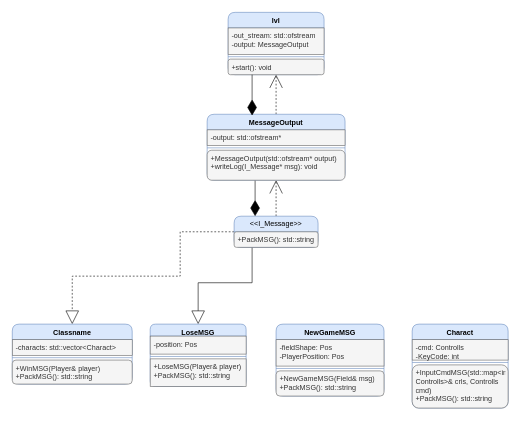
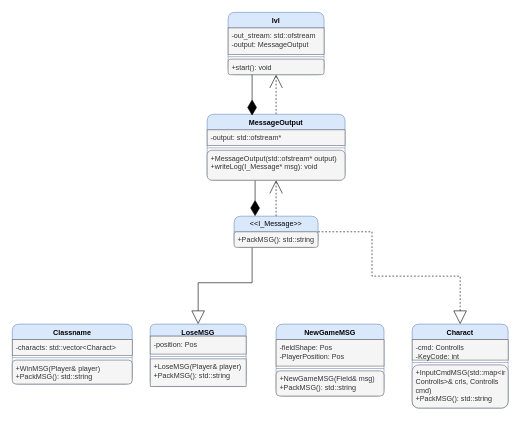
  <mxCell id="0" />
  <mxCell id="1" parent="0" />
- <mxCell id="2" style="edgeStyle=orthogonalEdgeStyle;rounded=0;orthogonalLoop=1;jettySize=auto;html=1;entryX=0.5;entryY=0;entryDx=0;entryDy=0;dashed=1;endArrow=block;endFill=0;endSize=20;" edge="1" parent="1" source="6" target="14"><mxGeometry relative="1" as="geometry"><Array as="points"><mxPoint x="300" y="386" /><mxPoint x="300" y="460" /><mxPoint x="120" y="460" /></Array></mxGeometry></mxCell>
  <mxCell id="3" style="edgeStyle=orthogonalEdgeStyle;rounded=0;orthogonalLoop=1;jettySize=auto;html=1;entryX=0.5;entryY=0;entryDx=0;entryDy=0;dashed=0;endArrow=block;endFill=0;endSize=20;" edge="1" parent="1" source="6" target="18"><mxGeometry relative="1" as="geometry"><Array as="points"><mxPoint x="420" y="471" /><mxPoint x="330" y="471" /></Array></mxGeometry></mxCell>
+ <mxCell id="4" style="edgeStyle=orthogonalEdgeStyle;rounded=0;orthogonalLoop=1;jettySize=auto;html=1;entryX=0.5;entryY=0;entryDx=0;entryDy=0;dashed=1;endArrow=block;endFill=0;endSize=20;" edge="1" parent="1" source="6" target="26"><mxGeometry relative="1" as="geometry"><Array as="points"><mxPoint x="620" y="386" /><mxPoint x="620" y="460" /><mxPoint x="767" y="460" /></Array></mxGeometry></mxCell>
  <mxCell id="5" style="edgeStyle=orthogonalEdgeStyle;rounded=0;orthogonalLoop=1;jettySize=auto;html=1;dashed=1;endArrow=open;endFill=0;endSize=20;" edge="1" parent="1" source="6" target="10"><mxGeometry relative="1" as="geometry" /></mxCell>
  <mxCell id="6" value="&amp;lt;&amp;lt;I_Message&amp;gt;&amp;gt;" style="swimlane;fontStyle=0;childLayout=stackLayout;horizontal=1;startSize=26;fillColor=#dae8fc;horizontalStack=0;resizeParent=1;resizeParentMax=0;resizeLast=0;collapsible=1;marginBottom=0;whiteSpace=wrap;html=1;strokeColor=#6c8ebf;rounded=1;" vertex="1" parent="1"><mxGeometry x="390" y="360" width="140" height="52" as="geometry" /></mxCell>
  <mxCell id="7" value="+PackMSG(): std::string" style="text;strokeColor=#666666;fillColor=#f5f5f5;align=left;verticalAlign=top;spacingLeft=4;spacingRight=4;overflow=hidden;rotatable=0;points=[[0,0.5],[1,0.5]];portConstraint=eastwest;whiteSpace=wrap;html=1;fontColor=#333333;rounded=1;" vertex="1" parent="6"><mxGeometry y="26" width="140" height="26" as="geometry" /></mxCell>
  <mxCell id="8" style="edgeStyle=orthogonalEdgeStyle;rounded=0;orthogonalLoop=1;jettySize=auto;html=1;entryX=0.25;entryY=0;entryDx=0;entryDy=0;endArrow=diamondThin;endFill=1;endSize=24;" edge="1" parent="1" source="10" target="6"><mxGeometry relative="1" as="geometry"><Array as="points"><mxPoint x="425" y="240" /><mxPoint x="425" y="240" /></Array></mxGeometry></mxCell>
  <mxCell id="9" style="edgeStyle=orthogonalEdgeStyle;rounded=0;orthogonalLoop=1;jettySize=auto;html=1;entryX=0.5;entryY=1;entryDx=0;entryDy=0;dashed=1;endArrow=open;endFill=0;endSize=20;" edge="1" parent="1" source="10" target="30"><mxGeometry relative="1" as="geometry" /></mxCell>
  <mxCell id="10" value="MessageOutput" style="swimlane;fontStyle=1;align=center;verticalAlign=top;childLayout=stackLayout;horizontal=1;startSize=26;horizontalStack=0;resizeParent=1;resizeParentMax=0;resizeLast=0;collapsible=1;marginBottom=0;whiteSpace=wrap;html=1;fillColor=#dae8fc;strokeColor=#6c8ebf;rounded=1;" vertex="1" parent="1"><mxGeometry x="345" y="190" width="230" height="110" as="geometry" /></mxCell>
  <mxCell id="11" value="-output: std::ofstream*" style="text;strokeColor=#666666;fillColor=#f5f5f5;align=left;verticalAlign=top;spacingLeft=4;spacingRight=4;overflow=hidden;rotatable=0;points=[[0,0.5],[1,0.5]];portConstraint=eastwest;whiteSpace=wrap;html=1;fontColor=#333333;" vertex="1" parent="10"><mxGeometry y="26" width="230" height="26" as="geometry" /></mxCell>
  <mxCell id="12" value="" style="line;strokeWidth=1;fillColor=none;align=left;verticalAlign=middle;spacingTop=-1;spacingLeft=3;spacingRight=3;rotatable=0;labelPosition=right;points=[];portConstraint=eastwest;strokeColor=inherit;" vertex="1" parent="10"><mxGeometry y="52" width="230" height="8" as="geometry" /></mxCell>
  <mxCell id="13" value="&lt;div&gt;+MessageOutput(std::ofstream* output) +&lt;span style=&quot;background-color: initial;&quot;&gt;writeLog(I_Message* msg): void&lt;/span&gt;&lt;/div&gt;" style="text;strokeColor=#666666;fillColor=#f5f5f5;align=left;verticalAlign=top;spacingLeft=4;spacingRight=4;overflow=hidden;rotatable=0;points=[[0,0.5],[1,0.5]];portConstraint=eastwest;whiteSpace=wrap;html=1;fontColor=#333333;rounded=1;" vertex="1" parent="10"><mxGeometry y="60" width="230" height="50" as="geometry" /></mxCell>
  <mxCell id="14" value="Classname" style="swimlane;fontStyle=1;align=center;verticalAlign=top;childLayout=stackLayout;horizontal=1;startSize=26;horizontalStack=0;resizeParent=1;resizeParentMax=0;resizeLast=0;collapsible=1;marginBottom=0;whiteSpace=wrap;html=1;fillColor=#dae8fc;strokeColor=#6c8ebf;rounded=1;" vertex="1" parent="1"><mxGeometry y="540" width="200" height="100" as="geometry" x="20" /></mxCell>
  <mxCell id="15" value="-characts: std::vector&amp;lt;Charact&amp;gt;&amp;nbsp;" style="text;strokeColor=#666666;fillColor=#f5f5f5;align=left;verticalAlign=top;spacingLeft=4;spacingRight=4;overflow=hidden;rotatable=0;points=[[0,0.5],[1,0.5]];portConstraint=eastwest;whiteSpace=wrap;html=1;fontColor=#333333;" vertex="1" parent="14"><mxGeometry y="26" width="200" height="26" as="geometry" /></mxCell>
  <mxCell id="16" value="" style="line;strokeWidth=1;fillColor=none;align=left;verticalAlign=middle;spacingTop=-1;spacingLeft=3;spacingRight=3;rotatable=0;labelPosition=right;points=[];portConstraint=eastwest;strokeColor=inherit;" vertex="1" parent="14"><mxGeometry y="52" width="200" height="8" as="geometry" /></mxCell>
  <mxCell id="17" value="+WinMSG(Player&amp;amp; player)&lt;br&gt;+PackMSG(): std::string" style="text;strokeColor=#666666;fillColor=#f5f5f5;align=left;verticalAlign=top;spacingLeft=4;spacingRight=4;overflow=hidden;rotatable=0;points=[[0,0.5],[1,0.5]];portConstraint=eastwest;whiteSpace=wrap;html=1;fontColor=#333333;rounded=1;" vertex="1" parent="14"><mxGeometry y="60" width="200" height="40" as="geometry" /></mxCell>
  <mxCell id="18" value="LoseMSG" style="swimlane;fontStyle=1;align=center;verticalAlign=top;childLayout=stackLayout;horizontal=1;startSize=20;horizontalStack=0;resizeParent=1;resizeParentMax=0;resizeLast=0;collapsible=1;marginBottom=0;whiteSpace=wrap;html=1;fillColor=#dae8fc;strokeColor=#6c8ebf;rounded=1;" vertex="1" parent="1"><mxGeometry x="250" y="540" width="160" height="104" as="geometry" /></mxCell>
  <mxCell id="19" value="-position: Pos" style="text;strokeColor=#666666;fillColor=#f5f5f5;align=left;verticalAlign=top;spacingLeft=4;spacingRight=4;overflow=hidden;rotatable=0;points=[[0,0.5],[1,0.5]];portConstraint=eastwest;whiteSpace=wrap;html=1;fontColor=#333333;" vertex="1" parent="18"><mxGeometry y="20" width="160" height="30" as="geometry" /></mxCell>
  <mxCell id="20" value="" style="line;strokeWidth=1;fillColor=none;align=left;verticalAlign=middle;spacingTop=-1;spacingLeft=3;spacingRight=3;rotatable=0;labelPosition=right;points=[];portConstraint=eastwest;strokeColor=inherit;" vertex="1" parent="18"><mxGeometry y="50" width="160" height="8" as="geometry" /></mxCell>
  <mxCell id="21" value="+LoseMSG(Player&amp;amp; player)&lt;br&gt;+PackMSG(): std::string" style="text;strokeColor=#666666;fillColor=#f5f5f5;align=left;verticalAlign=top;spacingLeft=4;spacingRight=4;overflow=hidden;rotatable=0;points=[[0,0.5],[1,0.5]];portConstraint=eastwest;whiteSpace=wrap;html=1;fontColor=#333333;" vertex="1" parent="18"><mxGeometry y="58" width="160" height="46" as="geometry" /></mxCell>
  <mxCell id="22" value="NewGameMSG" style="swimlane;fontStyle=1;align=center;verticalAlign=top;childLayout=stackLayout;horizontal=1;startSize=26;horizontalStack=0;resizeParent=1;resizeParentMax=0;resizeLast=0;collapsible=1;marginBottom=0;whiteSpace=wrap;html=1;fillColor=#dae8fc;strokeColor=#6c8ebf;rounded=1;" vertex="1" parent="1"><mxGeometry x="460" y="540" width="180" height="120" as="geometry" /></mxCell>
  <mxCell id="23" value="&lt;div&gt;-fieldShape: Pos&lt;/div&gt;&lt;div&gt;&lt;span style=&quot;white-space: pre;&quot;&gt;-&lt;/span&gt;PlayerPosition: Pos&lt;/div&gt;" style="text;strokeColor=#666666;fillColor=#f5f5f5;align=left;verticalAlign=top;spacingLeft=4;spacingRight=4;overflow=hidden;rotatable=0;points=[[0,0.5],[1,0.5]];portConstraint=eastwest;whiteSpace=wrap;html=1;fontColor=#333333;" vertex="1" parent="22"><mxGeometry y="26" width="180" height="44" as="geometry" /></mxCell>
  <mxCell id="24" value="" style="line;strokeWidth=1;fillColor=none;align=left;verticalAlign=middle;spacingTop=-1;spacingLeft=3;spacingRight=3;rotatable=0;labelPosition=right;points=[];portConstraint=eastwest;strokeColor=inherit;" vertex="1" parent="22"><mxGeometry y="70" width="180" height="8" as="geometry" /></mxCell>
  <mxCell id="25" value="&lt;div&gt;+NewGameMSG(Field&amp;amp; msg)&lt;/div&gt;&lt;div&gt;&lt;span style=&quot;background-color: initial;&quot;&gt;&lt;span style=&quot;white-space: pre;&quot;&gt;+&lt;/span&gt;PackMSG(): std::string&lt;/span&gt;&lt;/div&gt;" style="text;strokeColor=#666666;fillColor=#f5f5f5;align=left;verticalAlign=top;spacingLeft=4;spacingRight=4;overflow=hidden;rotatable=0;points=[[0,0.5],[1,0.5]];portConstraint=eastwest;whiteSpace=wrap;html=1;fontColor=#333333;rounded=1;" vertex="1" parent="22"><mxGeometry y="78" width="180" height="42" as="geometry" /></mxCell>
  <mxCell id="26" value="Charact" style="swimlane;fontStyle=1;align=center;verticalAlign=top;childLayout=stackLayout;horizontal=1;startSize=26;horizontalStack=0;resizeParent=1;resizeParentMax=0;resizeLast=0;collapsible=1;marginBottom=0;whiteSpace=wrap;html=1;fillColor=#dae8fc;strokeColor=#6c8ebf;rounded=1;" vertex="1" parent="1"><mxGeometry x="687" y="540" width="160" height="140" as="geometry" /></mxCell>
  <mxCell id="27" value="&lt;div&gt;-cmd: Controlls&lt;/div&gt;&lt;div&gt;&lt;span style=&quot;white-space: pre;&quot;&gt;-&lt;/span&gt;KeyCode: int&lt;/div&gt;" style="text;strokeColor=#666666;fillColor=#f5f5f5;align=left;verticalAlign=top;spacingLeft=4;spacingRight=4;overflow=hidden;rotatable=0;points=[[0,0.5],[1,0.5]];portConstraint=eastwest;whiteSpace=wrap;html=1;fontColor=#333333;" vertex="1" parent="26"><mxGeometry y="26" width="160" height="34" as="geometry" /></mxCell>
  <mxCell id="28" value="" style="line;strokeWidth=1;fillColor=none;align=left;verticalAlign=middle;spacingTop=-1;spacingLeft=3;spacingRight=3;rotatable=0;labelPosition=right;points=[];portConstraint=eastwest;strokeColor=inherit;" vertex="1" parent="26"><mxGeometry y="60" width="160" height="8" as="geometry" /></mxCell>
  <mxCell id="29" value="&lt;div&gt;+InputCmdMSG(std::map&amp;lt;int, Controlls&amp;gt;&amp;amp; crls, Controlls cmd)&lt;/div&gt;&lt;div&gt;&lt;span style=&quot;background-color: initial;&quot;&gt;+PackMSG(): std::string&lt;/span&gt;&lt;br&gt;&lt;/div&gt;" style="text;strokeColor=#666666;fillColor=#f5f5f5;align=left;verticalAlign=top;spacingLeft=4;spacingRight=4;overflow=hidden;rotatable=0;points=[[0,0.5],[1,0.5]];portConstraint=eastwest;whiteSpace=wrap;html=1;fontColor=#333333;rounded=1;" vertex="1" parent="26"><mxGeometry y="68" width="160" height="72" as="geometry" /></mxCell>
  <mxCell id="30" value="lvl" style="swimlane;fontStyle=1;align=center;verticalAlign=top;childLayout=stackLayout;horizontal=1;startSize=26;horizontalStack=0;resizeParent=1;resizeParentMax=0;resizeLast=0;collapsible=1;marginBottom=0;whiteSpace=wrap;html=1;fillColor=#dae8fc;strokeColor=#6c8ebf;rounded=1;" vertex="1" parent="1"><mxGeometry x="380" y="20" width="160" height="104" as="geometry" /></mxCell>
  <mxCell id="31" value="-out_stream: std::ofstream&lt;div&gt;&lt;span style=&quot;white-space: pre;&quot;&gt;-output: &lt;/span&gt;MessageOutput&lt;/div&gt;" style="text;strokeColor=#666666;fillColor=#f5f5f5;align=left;verticalAlign=top;spacingLeft=4;spacingRight=4;overflow=hidden;rotatable=0;points=[[0,0.5],[1,0.5]];portConstraint=eastwest;whiteSpace=wrap;html=1;fontColor=#333333;" vertex="1" parent="30"><mxGeometry y="26" width="160" height="44" as="geometry" /></mxCell>
  <mxCell id="32" value="" style="line;strokeWidth=1;fillColor=none;align=left;verticalAlign=middle;spacingTop=-1;spacingLeft=3;spacingRight=3;rotatable=0;labelPosition=right;points=[];portConstraint=eastwest;strokeColor=inherit;" vertex="1" parent="30"><mxGeometry y="70" width="160" height="8" as="geometry" /></mxCell>
  <mxCell id="33" value="+start(): void" style="text;strokeColor=#666666;fillColor=#f5f5f5;align=left;verticalAlign=top;spacingLeft=4;spacingRight=4;overflow=hidden;rotatable=0;points=[[0,0.5],[1,0.5]];portConstraint=eastwest;whiteSpace=wrap;html=1;fontColor=#333333;rounded=1;" vertex="1" parent="30"><mxGeometry y="78" width="160" height="26" as="geometry" /></mxCell>
  <mxCell id="34" style="edgeStyle=orthogonalEdgeStyle;rounded=0;orthogonalLoop=1;jettySize=auto;html=1;entryX=0.326;entryY=0.019;entryDx=0;entryDy=0;endArrow=diamondThin;endFill=1;endSize=24;exitX=0.25;exitY=1;exitDx=0;exitDy=0;entryPerimeter=0;" edge="1" parent="1" source="30" target="10"><mxGeometry relative="1" as="geometry" /></mxCell>
